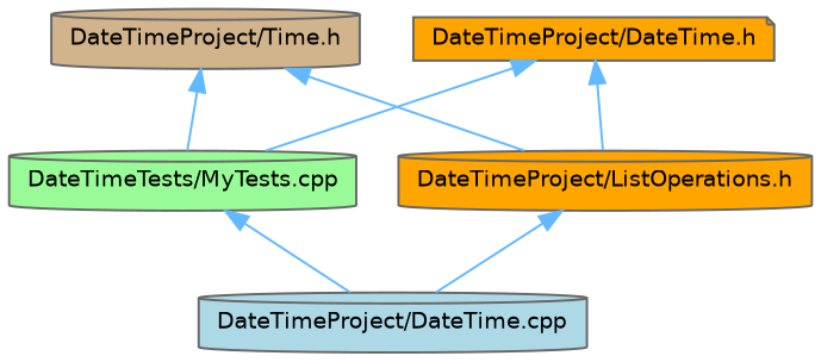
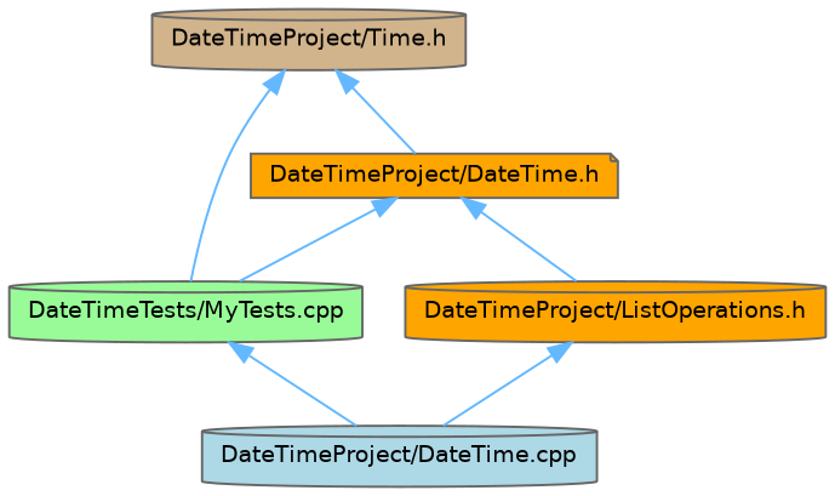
  digraph {
    node [color=grey40 fillcolor=orange fontname=Helvetica fontsize=10 shape=cylinder style=filled]
    edge [color=steelblue1 dir=back fontname=Helvetica fontsize=10 labelfontname=Helvetica labelfontsize=10 style=solid]
    n1 [color=gray40 fillcolor=tan fontcolor=black height=0.2 label="DateTimeProject/Time.h" width=0.4]
    n2 [height=0.2 label="DateTimeProject/DateTime.h" shape=note width=0.4]
    n3 [fillcolor=palegreen height=0.2 label="DateTimeTests/MyTests.cpp" width=0.4]
    n4 [height=0.2 label="DateTimeProject/ListOperations.h" width=0.4]
    n5 [fillcolor=lightblue height=0.2 label="DateTimeProject/DateTime.cpp" width=0.4]
-   n1 -> n4
+   n1 -> n2
    n1 -> n3
    n2 -> n3
    n2 -> n4
    n3 -> n5
    n4 -> n5
  }
